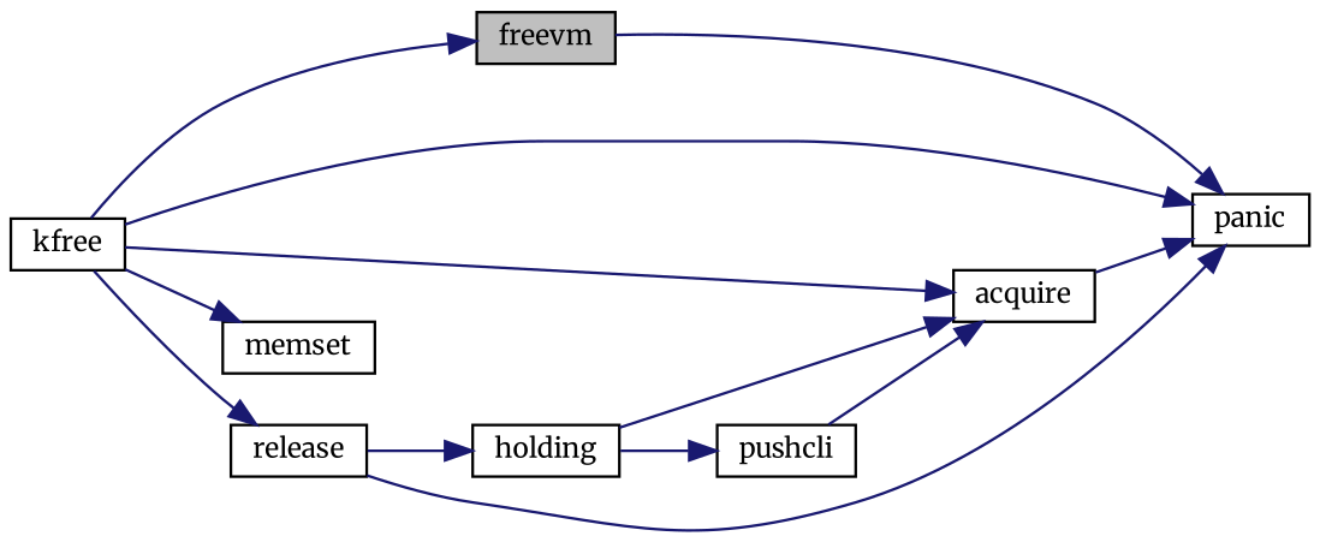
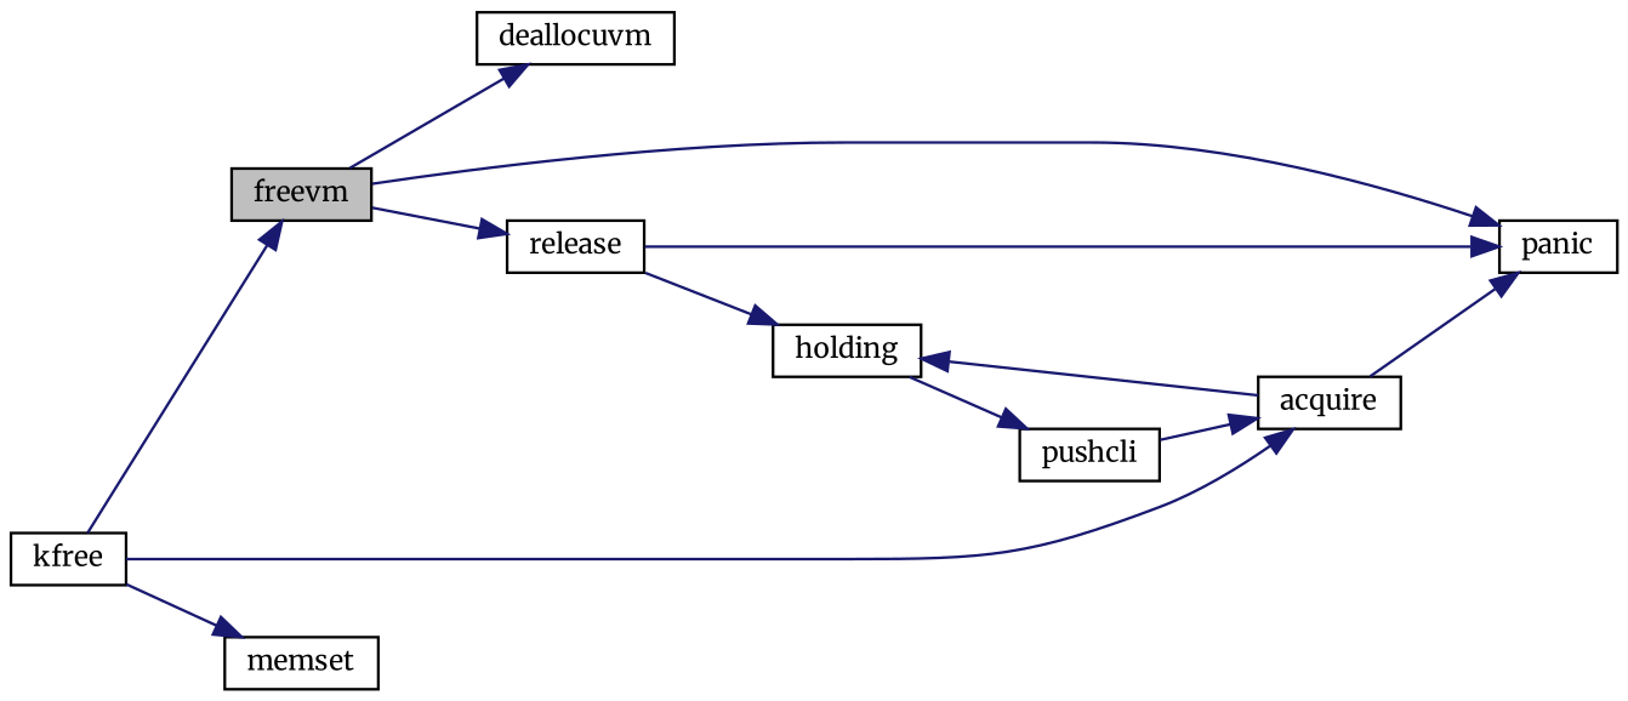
  digraph {
    fontname=Merriweather
    rankdir=LR
    node [color=black fillcolor=white fontname=Merriweather fontsize=10 shape=record style=filled]
    edge [color=midnightblue fontname=Merriweather fontsize=10 labelfontname=Helvetica labelfontsize=10 style=solid]
    n1 [fillcolor=grey75 fontcolor=black height=0.2 label=freevm width=0.4]
+   n2 [height=0.2 label=deallocuvm width=0.4]
    n3 [height=0.2 label=panic width=0.4]
    n4 [height=0.2 label=kfree width=0.4]
    n5 [height=0.2 label=acquire width=0.4]
    n6 [height=0.2 label=memset width=0.4]
    n7 [height=0.2 label=release width=0.4]
    n8 [height=0.2 label=holding width=0.4]
    n9 [height=0.2 label=pushcli width=0.4]
+   n1 -> n2
    n1 -> n3
    n4 -> n1
-   n4 -> n3
    n4 -> n5
    n4 -> n6
-   n4 -> n7
+   n1 -> n7
    n5 -> n3
-   n8 -> n5
+   n5 -> n8
    n7 -> n3
    n7 -> n8
    n8 -> n9
    n9 -> n5
  }
